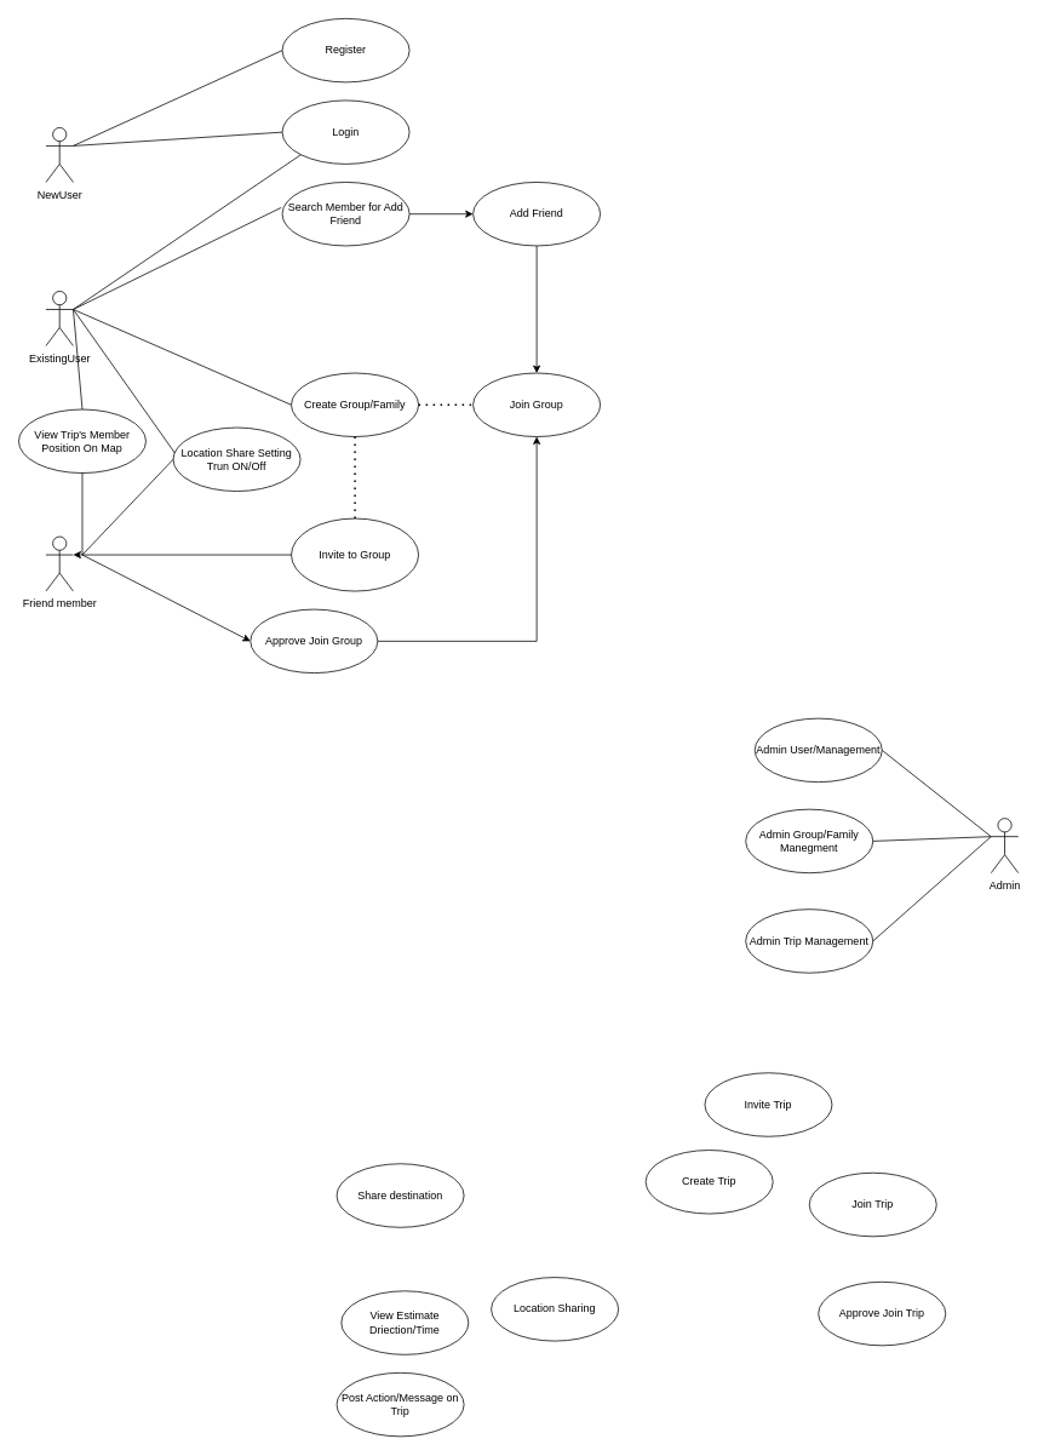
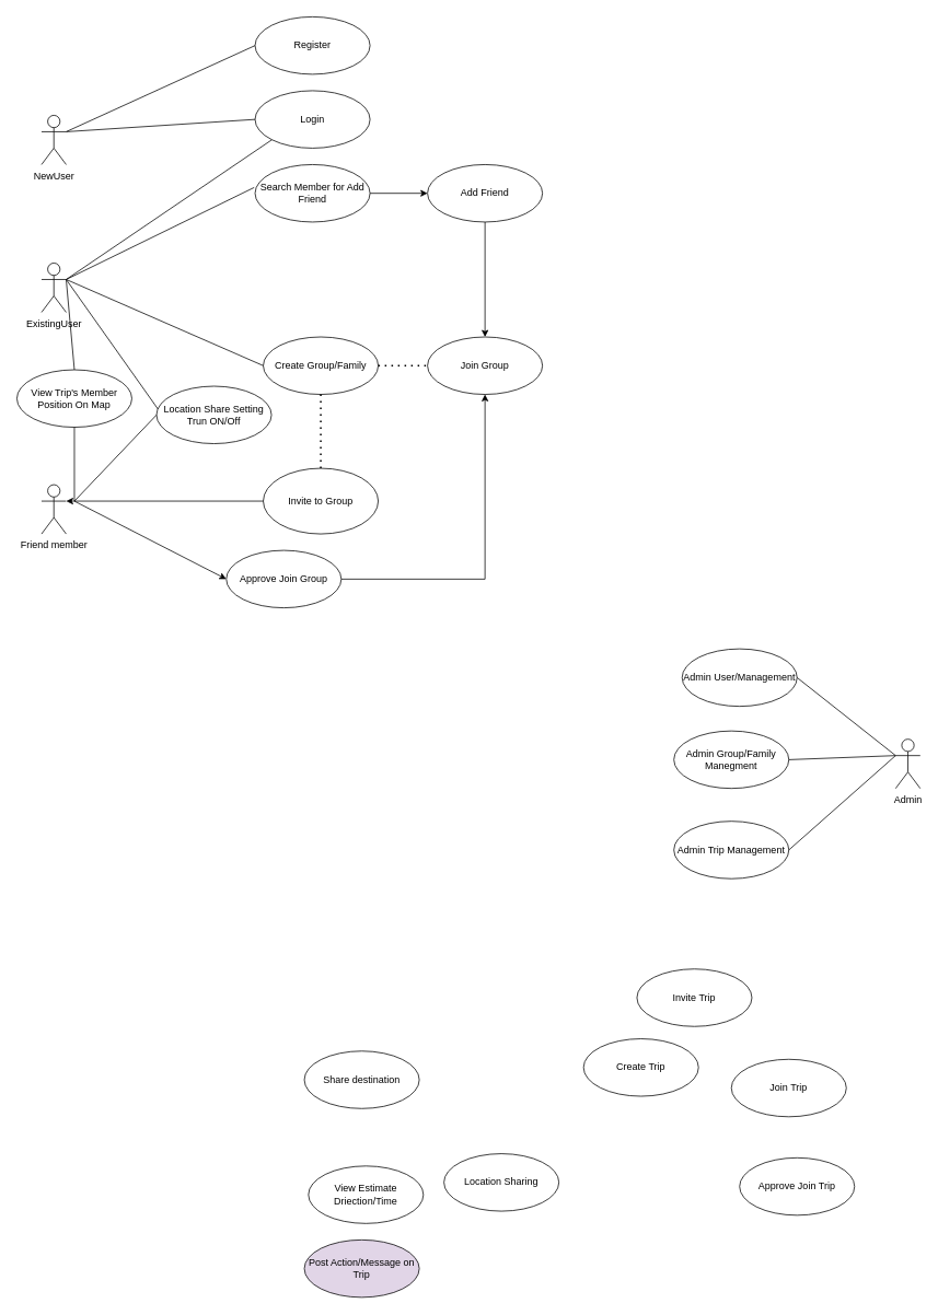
  <mxCell id="0" />
  <mxCell id="1" parent="0" />
  <mxCell id="2" value="NewUser" style="shape=umlActor;html=1;verticalLabelPosition=bottom;verticalAlign=top;align=center;" parent="1" vertex="1"><mxGeometry x="50" y="140" width="30" height="60" as="geometry" /></mxCell>
  <mxCell id="3" value="Register" style="ellipse;whiteSpace=wrap;html=1;" parent="1" vertex="1"><mxGeometry x="310" y="20" width="140" height="70" as="geometry" /></mxCell>
  <mxCell id="4" value="ExistingUser" style="shape=umlActor;html=1;verticalLabelPosition=bottom;verticalAlign=top;align=center;" parent="1" vertex="1"><mxGeometry x="50" y="320" width="30" height="60" as="geometry" /></mxCell>
  <mxCell id="5" value="Login" style="ellipse;whiteSpace=wrap;html=1;" parent="1" vertex="1"><mxGeometry x="310" y="110" width="140" height="70" as="geometry" /></mxCell>
  <mxCell id="6" value="Create Group/Family" style="ellipse;whiteSpace=wrap;html=1;" parent="1" vertex="1"><mxGeometry x="320" y="410" width="140" height="70" as="geometry" /></mxCell>
  <mxCell id="7" value="Create Trip" style="ellipse;whiteSpace=wrap;html=1;" parent="1" vertex="1"><mxGeometry x="710" y="1265" width="140" height="70" as="geometry" /></mxCell>
  <mxCell id="8" style="edgeStyle=orthogonalEdgeStyle;rounded=0;orthogonalLoop=1;jettySize=auto;html=1;entryX=0.5;entryY=0;entryDx=0;entryDy=0;" edge="1" parent="1" source="9" target="13"><mxGeometry relative="1" as="geometry" /></mxCell>
  <mxCell id="9" value="Add Friend" style="ellipse;whiteSpace=wrap;html=1;" parent="1" vertex="1"><mxGeometry x="520" y="200" width="140" height="70" as="geometry" /></mxCell>
  <mxCell id="10" value="" style="edgeStyle=orthogonalEdgeStyle;rounded=0;orthogonalLoop=1;jettySize=auto;html=1;" edge="1" parent="1" source="11" target="9"><mxGeometry relative="1" as="geometry" /></mxCell>
  <mxCell id="11" value="Search Member for Add Friend" style="ellipse;whiteSpace=wrap;html=1;" parent="1" vertex="1"><mxGeometry x="310" y="200" width="140" height="70" as="geometry" /></mxCell>
  <mxCell id="12" value="Invite to Group" style="ellipse;whiteSpace=wrap;html=1;" parent="1" vertex="1"><mxGeometry x="320" y="570" width="140" height="80" as="geometry" /></mxCell>
  <mxCell id="13" value="Join Group" style="ellipse;whiteSpace=wrap;html=1;" parent="1" vertex="1"><mxGeometry x="520" y="410" width="140" height="70" as="geometry" /></mxCell>
  <mxCell id="14" style="edgeStyle=orthogonalEdgeStyle;rounded=0;orthogonalLoop=1;jettySize=auto;html=1;entryX=0.5;entryY=1;entryDx=0;entryDy=0;" edge="1" parent="1" source="15" target="13"><mxGeometry relative="1" as="geometry" /></mxCell>
  <mxCell id="15" value="Approve Join Group" style="ellipse;whiteSpace=wrap;html=1;" parent="1" vertex="1"><mxGeometry x="275" y="670" width="140" height="70" as="geometry" /></mxCell>
  <mxCell id="16" value="Join Trip" style="ellipse;whiteSpace=wrap;html=1;" parent="1" vertex="1"><mxGeometry x="890" y="1290" width="140" height="70" as="geometry" /></mxCell>
  <mxCell id="17" value="Invite Trip" style="ellipse;whiteSpace=wrap;html=1;" parent="1" vertex="1"><mxGeometry x="775" y="1180" width="140" height="70" as="geometry" /></mxCell>
  <mxCell id="18" value="Approve Join Trip" style="ellipse;whiteSpace=wrap;html=1;" parent="1" vertex="1"><mxGeometry x="900" y="1410" width="140" height="70" as="geometry" /></mxCell>
  <mxCell id="19" value="Location Sharing" style="ellipse;whiteSpace=wrap;html=1;" parent="1" vertex="1"><mxGeometry x="540" y="1405" width="140" height="70" as="geometry" /></mxCell>
  <mxCell id="20" value="Location Share Setting&lt;br&gt;Trun ON/Off" style="ellipse;whiteSpace=wrap;html=1;" parent="1" vertex="1"><mxGeometry x="190" y="470" width="140" height="70" as="geometry" /></mxCell>
  <mxCell id="21" value="View Trip's Member Position On Map" style="ellipse;whiteSpace=wrap;html=1;" parent="1" vertex="1"><mxGeometry x="20" y="450" width="140" height="70" as="geometry" /></mxCell>
  <mxCell id="22" value="Share destination" style="ellipse;whiteSpace=wrap;html=1;" parent="1" vertex="1"><mxGeometry x="370" y="1280" width="140" height="70" as="geometry" /></mxCell>
  <mxCell id="23" value="View Estimate Driection/Time" style="ellipse;whiteSpace=wrap;html=1;" parent="1" vertex="1"><mxGeometry x="375" y="1420" width="140" height="70" as="geometry" /></mxCell>
- <mxCell id="24" value="Post Action/Message on Trip" style="ellipse;whiteSpace=wrap;html=1;" parent="1" vertex="1"><mxGeometry x="370" y="1510" width="140" height="70" as="geometry" /></mxCell>
+ <mxCell id="24" value="Post Action/Message on Trip" style="ellipse;whiteSpace=wrap;html=1;fillColor=#e1d5e7;" parent="1" vertex="1"><mxGeometry x="370" y="1510" width="140" height="70" as="geometry" /></mxCell>
  <mxCell id="25" value="Admin" style="shape=umlActor;html=1;verticalLabelPosition=bottom;verticalAlign=top;align=center;" parent="1" vertex="1"><mxGeometry x="1090" y="900" width="30" height="60" as="geometry" /></mxCell>
  <mxCell id="26" value="Admin User/Management" style="ellipse;whiteSpace=wrap;html=1;" parent="1" vertex="1"><mxGeometry x="830" y="790" width="140" height="70" as="geometry" /></mxCell>
  <mxCell id="27" value="Admin Group/Family Manegment" style="ellipse;whiteSpace=wrap;html=1;" parent="1" vertex="1"><mxGeometry x="820" y="890" width="140" height="70" as="geometry" /></mxCell>
  <mxCell id="28" value="Admin Trip Management" style="ellipse;whiteSpace=wrap;html=1;" parent="1" vertex="1"><mxGeometry x="820" y="1000" width="140" height="70" as="geometry" /></mxCell>
  <mxCell id="29" value="" style="endArrow=none;html=1;rounded=0;exitX=1;exitY=0.333;exitDx=0;exitDy=0;exitPerimeter=0;entryX=0;entryY=0.5;entryDx=0;entryDy=0;" edge="1" parent="1" source="2" target="3"><mxGeometry width="50" height="50" relative="1" as="geometry"><mxPoint x="320" y="300" as="sourcePoint" /><mxPoint x="370" y="250" as="targetPoint" /></mxGeometry></mxCell>
  <mxCell id="30" value="" style="endArrow=none;html=1;rounded=0;entryX=0;entryY=0.5;entryDx=0;entryDy=0;" edge="1" parent="1" target="5"><mxGeometry width="50" height="50" relative="1" as="geometry"><mxPoint x="80" y="160" as="sourcePoint" /><mxPoint x="320" y="65" as="targetPoint" /></mxGeometry></mxCell>
  <mxCell id="31" value="" style="endArrow=none;html=1;rounded=0;entryX=-0.008;entryY=0.399;entryDx=0;entryDy=0;entryPerimeter=0;exitX=1;exitY=0.333;exitDx=0;exitDy=0;exitPerimeter=0;" edge="1" parent="1" source="4" target="11"><mxGeometry width="50" height="50" relative="1" as="geometry"><mxPoint x="80" y="160" as="sourcePoint" /><mxPoint x="320" y="155" as="targetPoint" /></mxGeometry></mxCell>
  <mxCell id="32" value="" style="endArrow=none;html=1;rounded=0;entryX=0;entryY=0.5;entryDx=0;entryDy=0;exitX=1;exitY=0.333;exitDx=0;exitDy=0;exitPerimeter=0;" edge="1" parent="1" source="4" target="6"><mxGeometry width="50" height="50" relative="1" as="geometry"><mxPoint x="80" y="160" as="sourcePoint" /><mxPoint x="319" y="238" as="targetPoint" /></mxGeometry></mxCell>
  <mxCell id="33" value="" style="endArrow=none;dashed=1;html=1;dashPattern=1 3;strokeWidth=2;rounded=0;entryX=0;entryY=0.5;entryDx=0;entryDy=0;exitX=1;exitY=0.5;exitDx=0;exitDy=0;" edge="1" parent="1" source="6" target="13"><mxGeometry width="50" height="50" relative="1" as="geometry"><mxPoint x="370" y="470" as="sourcePoint" /><mxPoint x="420" y="420" as="targetPoint" /></mxGeometry></mxCell>
  <mxCell id="34" value="" style="endArrow=none;html=1;rounded=0;entryX=1;entryY=0.5;entryDx=0;entryDy=0;exitX=0;exitY=0.333;exitDx=0;exitDy=0;exitPerimeter=0;" edge="1" parent="1" source="25" target="26"><mxGeometry width="50" height="50" relative="1" as="geometry"><mxPoint x="780" y="930" as="sourcePoint" /><mxPoint x="830" y="880" as="targetPoint" /></mxGeometry></mxCell>
  <mxCell id="35" value="" style="endArrow=none;html=1;rounded=0;entryX=0;entryY=0.333;entryDx=0;entryDy=0;exitX=1;exitY=0.5;exitDx=0;exitDy=0;entryPerimeter=0;" edge="1" parent="1" source="28" target="25"><mxGeometry width="50" height="50" relative="1" as="geometry"><mxPoint x="1090" y="920" as="sourcePoint" /><mxPoint x="1000" y="855" as="targetPoint" /></mxGeometry></mxCell>
  <mxCell id="36" value="" style="endArrow=none;html=1;rounded=0;exitX=1;exitY=0.5;exitDx=0;exitDy=0;" edge="1" parent="1" source="27"><mxGeometry width="50" height="50" relative="1" as="geometry"><mxPoint x="970" y="1045" as="sourcePoint" /><mxPoint x="1090" y="920" as="targetPoint" /></mxGeometry></mxCell>
  <mxCell id="37" value="" style="endArrow=none;html=1;rounded=0;entryX=0;entryY=1;entryDx=0;entryDy=0;" edge="1" parent="1" target="5"><mxGeometry width="50" height="50" relative="1" as="geometry"><mxPoint x="80" y="340" as="sourcePoint" /><mxPoint x="319" y="238" as="targetPoint" /></mxGeometry></mxCell>
  <mxCell id="38" value="Friend member&lt;br&gt;" style="shape=umlActor;html=1;verticalLabelPosition=bottom;verticalAlign=top;align=center;" vertex="1" parent="1"><mxGeometry x="50" y="590" width="30" height="60" as="geometry" /></mxCell>
  <mxCell id="39" style="edgeStyle=orthogonalEdgeStyle;rounded=0;orthogonalLoop=1;jettySize=auto;html=1;entryX=1;entryY=0.333;entryDx=0;entryDy=0;entryPerimeter=0;" edge="1" parent="1" source="12" target="38"><mxGeometry relative="1" as="geometry" /></mxCell>
  <mxCell id="40" value="" style="endArrow=classic;html=1;rounded=0;entryX=0;entryY=0.5;entryDx=0;entryDy=0;" edge="1" parent="1" target="15"><mxGeometry width="50" height="50" relative="1" as="geometry"><mxPoint x="90" y="610" as="sourcePoint" /><mxPoint x="210" y="560" as="targetPoint" /></mxGeometry></mxCell>
  <mxCell id="41" value="" style="endArrow=none;dashed=1;html=1;dashPattern=1 3;strokeWidth=2;rounded=0;entryX=0.5;entryY=0;entryDx=0;entryDy=0;exitX=0.5;exitY=1;exitDx=0;exitDy=0;" edge="1" parent="1" source="6" target="12"><mxGeometry width="50" height="50" relative="1" as="geometry"><mxPoint x="470" y="455" as="sourcePoint" /><mxPoint x="530" y="455" as="targetPoint" /></mxGeometry></mxCell>
  <mxCell id="42" value="" style="endArrow=none;html=1;rounded=0;entryX=0;entryY=0.5;entryDx=0;entryDy=0;" edge="1" parent="1" target="20"><mxGeometry width="50" height="50" relative="1" as="geometry"><mxPoint x="90" y="610" as="sourcePoint" /><mxPoint x="360" y="780" as="targetPoint" /></mxGeometry></mxCell>
  <mxCell id="43" value="" style="endArrow=none;html=1;rounded=0;entryX=0.013;entryY=0.399;entryDx=0;entryDy=0;entryPerimeter=0;" edge="1" parent="1" target="20"><mxGeometry width="50" height="50" relative="1" as="geometry"><mxPoint x="80" y="340" as="sourcePoint" /><mxPoint x="280" y="510" as="targetPoint" /></mxGeometry></mxCell>
  <mxCell id="44" value="" style="endArrow=none;html=1;rounded=0;entryX=0.5;entryY=0;entryDx=0;entryDy=0;exitX=1;exitY=0.333;exitDx=0;exitDy=0;exitPerimeter=0;" edge="1" parent="1" source="4" target="21"><mxGeometry width="50" height="50" relative="1" as="geometry"><mxPoint x="50" y="350" as="sourcePoint" /><mxPoint x="162" y="508" as="targetPoint" /></mxGeometry></mxCell>
  <mxCell id="45" value="" style="endArrow=none;html=1;rounded=0;exitX=0.5;exitY=1;exitDx=0;exitDy=0;" edge="1" parent="1" source="21"><mxGeometry width="50" height="50" relative="1" as="geometry"><mxPoint x="60" y="490" as="sourcePoint" /><mxPoint x="90" y="610" as="targetPoint" /></mxGeometry></mxCell>
